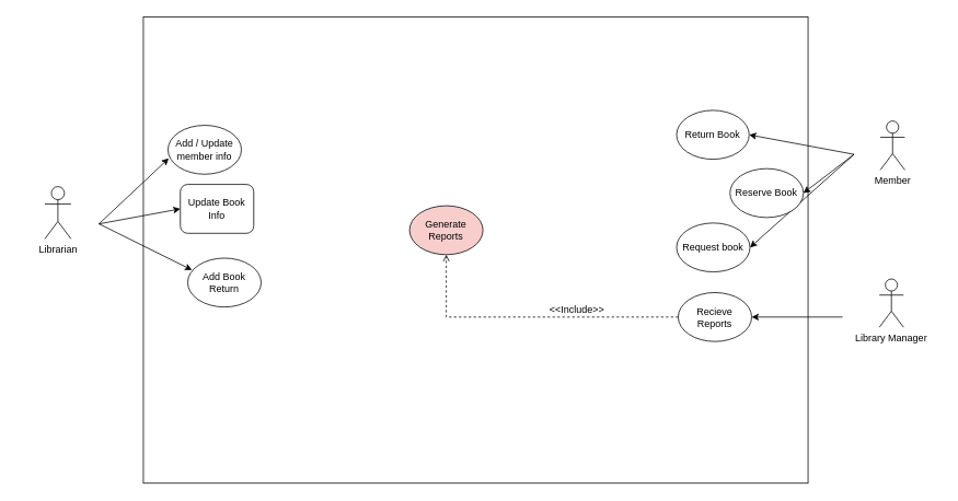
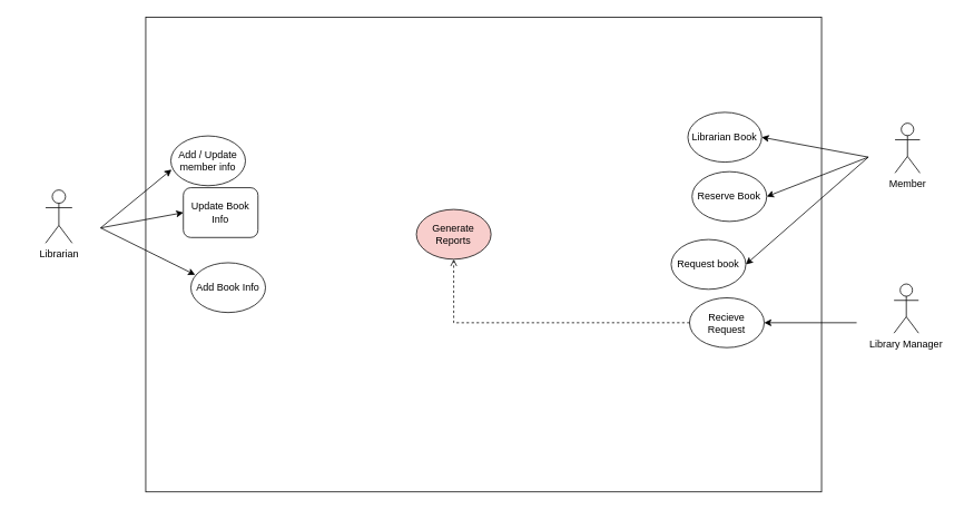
  <mxCell id="0" />
  <mxCell id="1" parent="0" />
  <mxCell id="2" value="" style="rounded=0;whiteSpace=wrap;html=1;" parent="1" vertex="1"><mxGeometry x="174" y="20" width="809" height="568" as="geometry" /></mxCell>
  <mxCell id="3" style="edgeStyle=none;rounded=0;orthogonalLoop=1;jettySize=auto;html=1;exitX=0;exitY=0.5;exitDx=0;exitDy=0;entryX=1;entryY=0.5;entryDx=0;entryDy=0;" parent="1" source="17" target="7" edge="1"><mxGeometry relative="1" as="geometry" /></mxCell>
  <mxCell id="4" style="edgeStyle=none;rounded=0;orthogonalLoop=1;jettySize=auto;html=1;exitX=1;exitY=0.5;exitDx=0;exitDy=0;entryX=0.058;entryY=0.243;entryDx=0;entryDy=0;entryPerimeter=0;" parent="1" source="20" target="5" edge="1"><mxGeometry relative="1" as="geometry" /></mxCell>
- <mxCell id="5" value="Add Book Return" style="ellipse;whiteSpace=wrap;html=1;container=0;" parent="1" vertex="1"><mxGeometry x="228" y="313.781" width="89.347" height="59.564" as="geometry" /></mxCell>
- <mxCell id="6" value="Return Book" style="ellipse;whiteSpace=wrap;html=1;container=0;" parent="1" vertex="1"><mxGeometry x="823" y="133.78" width="88.35" height="59.56" as="geometry" /></mxCell>
- <mxCell id="7" value="Recieve Reports" style="ellipse;whiteSpace=wrap;html=1;container=0;" parent="1" vertex="1"><mxGeometry x="825" y="355.778" width="89.347" height="59.564" as="geometry" /></mxCell>
+ <mxCell id="5" value="Add Book Info" style="ellipse;whiteSpace=wrap;html=1;container=0;" parent="1" vertex="1"><mxGeometry x="228" y="313.781" width="89.347" height="59.564" as="geometry" /></mxCell>
+ <mxCell id="6" value="Librarian Book" style="ellipse;whiteSpace=wrap;html=1;container=0;" parent="1" vertex="1"><mxGeometry x="823" y="133.78" width="88.35" height="59.56" as="geometry" /></mxCell>
+ <mxCell id="7" value="Recieve Request" style="ellipse;whiteSpace=wrap;html=1;container=0;" parent="1" vertex="1"><mxGeometry x="825" y="355.778" width="89.347" height="59.564" as="geometry" /></mxCell>
  <mxCell id="8" value="Generate Reports" style="ellipse;whiteSpace=wrap;html=1;container=0;fillColor=#f8cecc;" parent="1" vertex="1"><mxGeometry x="498" y="250.004" width="89.347" height="59.564" as="geometry" /></mxCell>
  <mxCell id="9" style="edgeStyle=orthogonalEdgeStyle;rounded=0;orthogonalLoop=1;jettySize=auto;html=1;exitX=0;exitY=0.5;exitDx=0;exitDy=0;entryX=0.5;entryY=1;entryDx=0;entryDy=0;dashed=1;endArrow=open;" parent="1" source="7" target="8" edge="1"><mxGeometry relative="1" as="geometry" /></mxCell>
- <mxCell id="10" value="&amp;lt;&amp;lt;Include&amp;gt;&amp;gt;" style="text;html=1;align=center;verticalAlign=middle;whiteSpace=wrap;rounded=0;fontSize=12;" parent="1" vertex="1"><mxGeometry x="672" y="361.78" width="60" height="30" as="geometry" /></mxCell>
  <mxCell id="11" style="edgeStyle=none;rounded=0;orthogonalLoop=1;jettySize=auto;html=1;exitX=0;exitY=0.5;exitDx=0;exitDy=0;entryX=1;entryY=0.5;entryDx=0;entryDy=0;" parent="1" source="14" target="6" edge="1"><mxGeometry relative="1" as="geometry" /></mxCell>
  <mxCell id="12" value="" style="group" parent="1" vertex="1" connectable="0"><mxGeometry x="1039" y="140" width="93.79" height="94.78" as="geometry" /></mxCell>
  <mxCell id="13" value="Member" style="shape=umlActor;verticalLabelPosition=bottom;verticalAlign=top;html=1;outlineConnect=0;container=0;" parent="12" vertex="1"><mxGeometry x="31.98" y="6.747" width="29.817" height="59.635" as="geometry" /></mxCell>
  <mxCell id="14" value="" style="rounded=0;whiteSpace=wrap;html=1;opacity=0;container=0;" parent="12" vertex="1"><mxGeometry width="93.79" height="94.78" as="geometry" /></mxCell>
  <mxCell id="15" value="" style="group" parent="1" vertex="1" connectable="0"><mxGeometry x="1025" y="325.45" width="118.96" height="120.21" as="geometry" /></mxCell>
  <mxCell id="16" value="Library Manager" style="shape=umlActor;verticalLabelPosition=bottom;verticalAlign=top;html=1;outlineConnect=0;container=0;" parent="15" vertex="1"><mxGeometry x="44.775" y="13.738" width="29.41" height="58.818" as="geometry" /></mxCell>
  <mxCell id="17" value="" style="rounded=0;whiteSpace=wrap;html=1;opacity=0;container=0;" parent="15" vertex="1"><mxGeometry width="118.96" height="120.21" as="geometry" /></mxCell>
  <mxCell id="18" value="" style="group" parent="1" vertex="1" connectable="0"><mxGeometry x="20" y="221.57" width="100.01" height="101.06" as="geometry" /></mxCell>
  <mxCell id="19" value="Librarian" style="shape=umlActor;verticalLabelPosition=bottom;verticalAlign=top;html=1;outlineConnect=0;container=0;" parent="18" vertex="1"><mxGeometry x="34.101" y="5.144" width="31.795" height="63.586" as="geometry" /></mxCell>
  <mxCell id="20" value="" style="rounded=0;whiteSpace=wrap;html=1;opacity=0;container=0;" parent="18" vertex="1"><mxGeometry width="100.01" height="101.06" as="geometry" /></mxCell>
- <mxCell id="21" value="Request book" style="ellipse;whiteSpace=wrap;html=1;container=0;" parent="1" vertex="1"><mxGeometry x="823" y="271.001" width="89.347" height="59.564" as="geometry" /></mxCell>
+ <mxCell id="21" value="Request book" style="ellipse;whiteSpace=wrap;html=1;container=0;" parent="1" vertex="1"><mxGeometry x="803" y="286.001" width="89.347" height="59.564" as="geometry" /></mxCell>
  <mxCell id="22" style="edgeStyle=none;rounded=0;orthogonalLoop=1;jettySize=auto;html=1;exitX=0;exitY=0.5;exitDx=0;exitDy=0;entryX=1;entryY=0.5;entryDx=0;entryDy=0;" parent="1" source="14" target="21" edge="1"><mxGeometry relative="1" as="geometry" /></mxCell>
- <mxCell id="23" value="Reserve Book" style="ellipse;whiteSpace=wrap;html=1;container=0;" parent="1" vertex="1"><mxGeometry x="888" y="204.782" width="89.347" height="59.564" as="geometry" /></mxCell>
+ <mxCell id="23" value="Reserve Book" style="ellipse;whiteSpace=wrap;html=1;container=0;" parent="1" vertex="1"><mxGeometry x="828" y="204.782" width="89.347" height="59.564" as="geometry" /></mxCell>
  <mxCell id="24" style="edgeStyle=none;rounded=0;orthogonalLoop=1;jettySize=auto;html=1;exitX=0;exitY=0.5;exitDx=0;exitDy=0;entryX=1;entryY=0.5;entryDx=0;entryDy=0;" parent="1" source="14" target="23" edge="1"><mxGeometry relative="1" as="geometry" /></mxCell>
  <mxCell id="25" value="Update Book Info" style="whiteSpace=wrap;html=1;container=0;rounded=1;" parent="1" vertex="1"><mxGeometry x="219" y="224.002" width="89.347" height="59.564" as="geometry" /></mxCell>
  <mxCell id="26" style="edgeStyle=none;rounded=0;orthogonalLoop=1;jettySize=auto;html=1;exitX=1;exitY=0.5;exitDx=0;exitDy=0;entryX=0;entryY=0.5;entryDx=0;entryDy=0;" parent="1" source="20" target="25" edge="1"><mxGeometry relative="1" as="geometry" /></mxCell>
- <mxCell id="27" value="Add / Update member info" style="ellipse;whiteSpace=wrap;html=1;container=0;" parent="1" vertex="1"><mxGeometry x="204" y="152.004" width="89.347" height="59.564" as="geometry" /></mxCell>
+ <mxCell id="27" value="Add / Update member info" style="ellipse;whiteSpace=wrap;html=1;container=0;" parent="1" vertex="1"><mxGeometry x="204" y="162.004" width="89.347" height="59.564" as="geometry" /></mxCell>
  <mxCell id="28" style="edgeStyle=none;rounded=0;orthogonalLoop=1;jettySize=auto;html=1;exitX=1;exitY=0.5;exitDx=0;exitDy=0;entryX=0.01;entryY=0.676;entryDx=0;entryDy=0;entryPerimeter=0;" parent="1" source="20" target="27" edge="1"><mxGeometry relative="1" as="geometry" /></mxCell>
